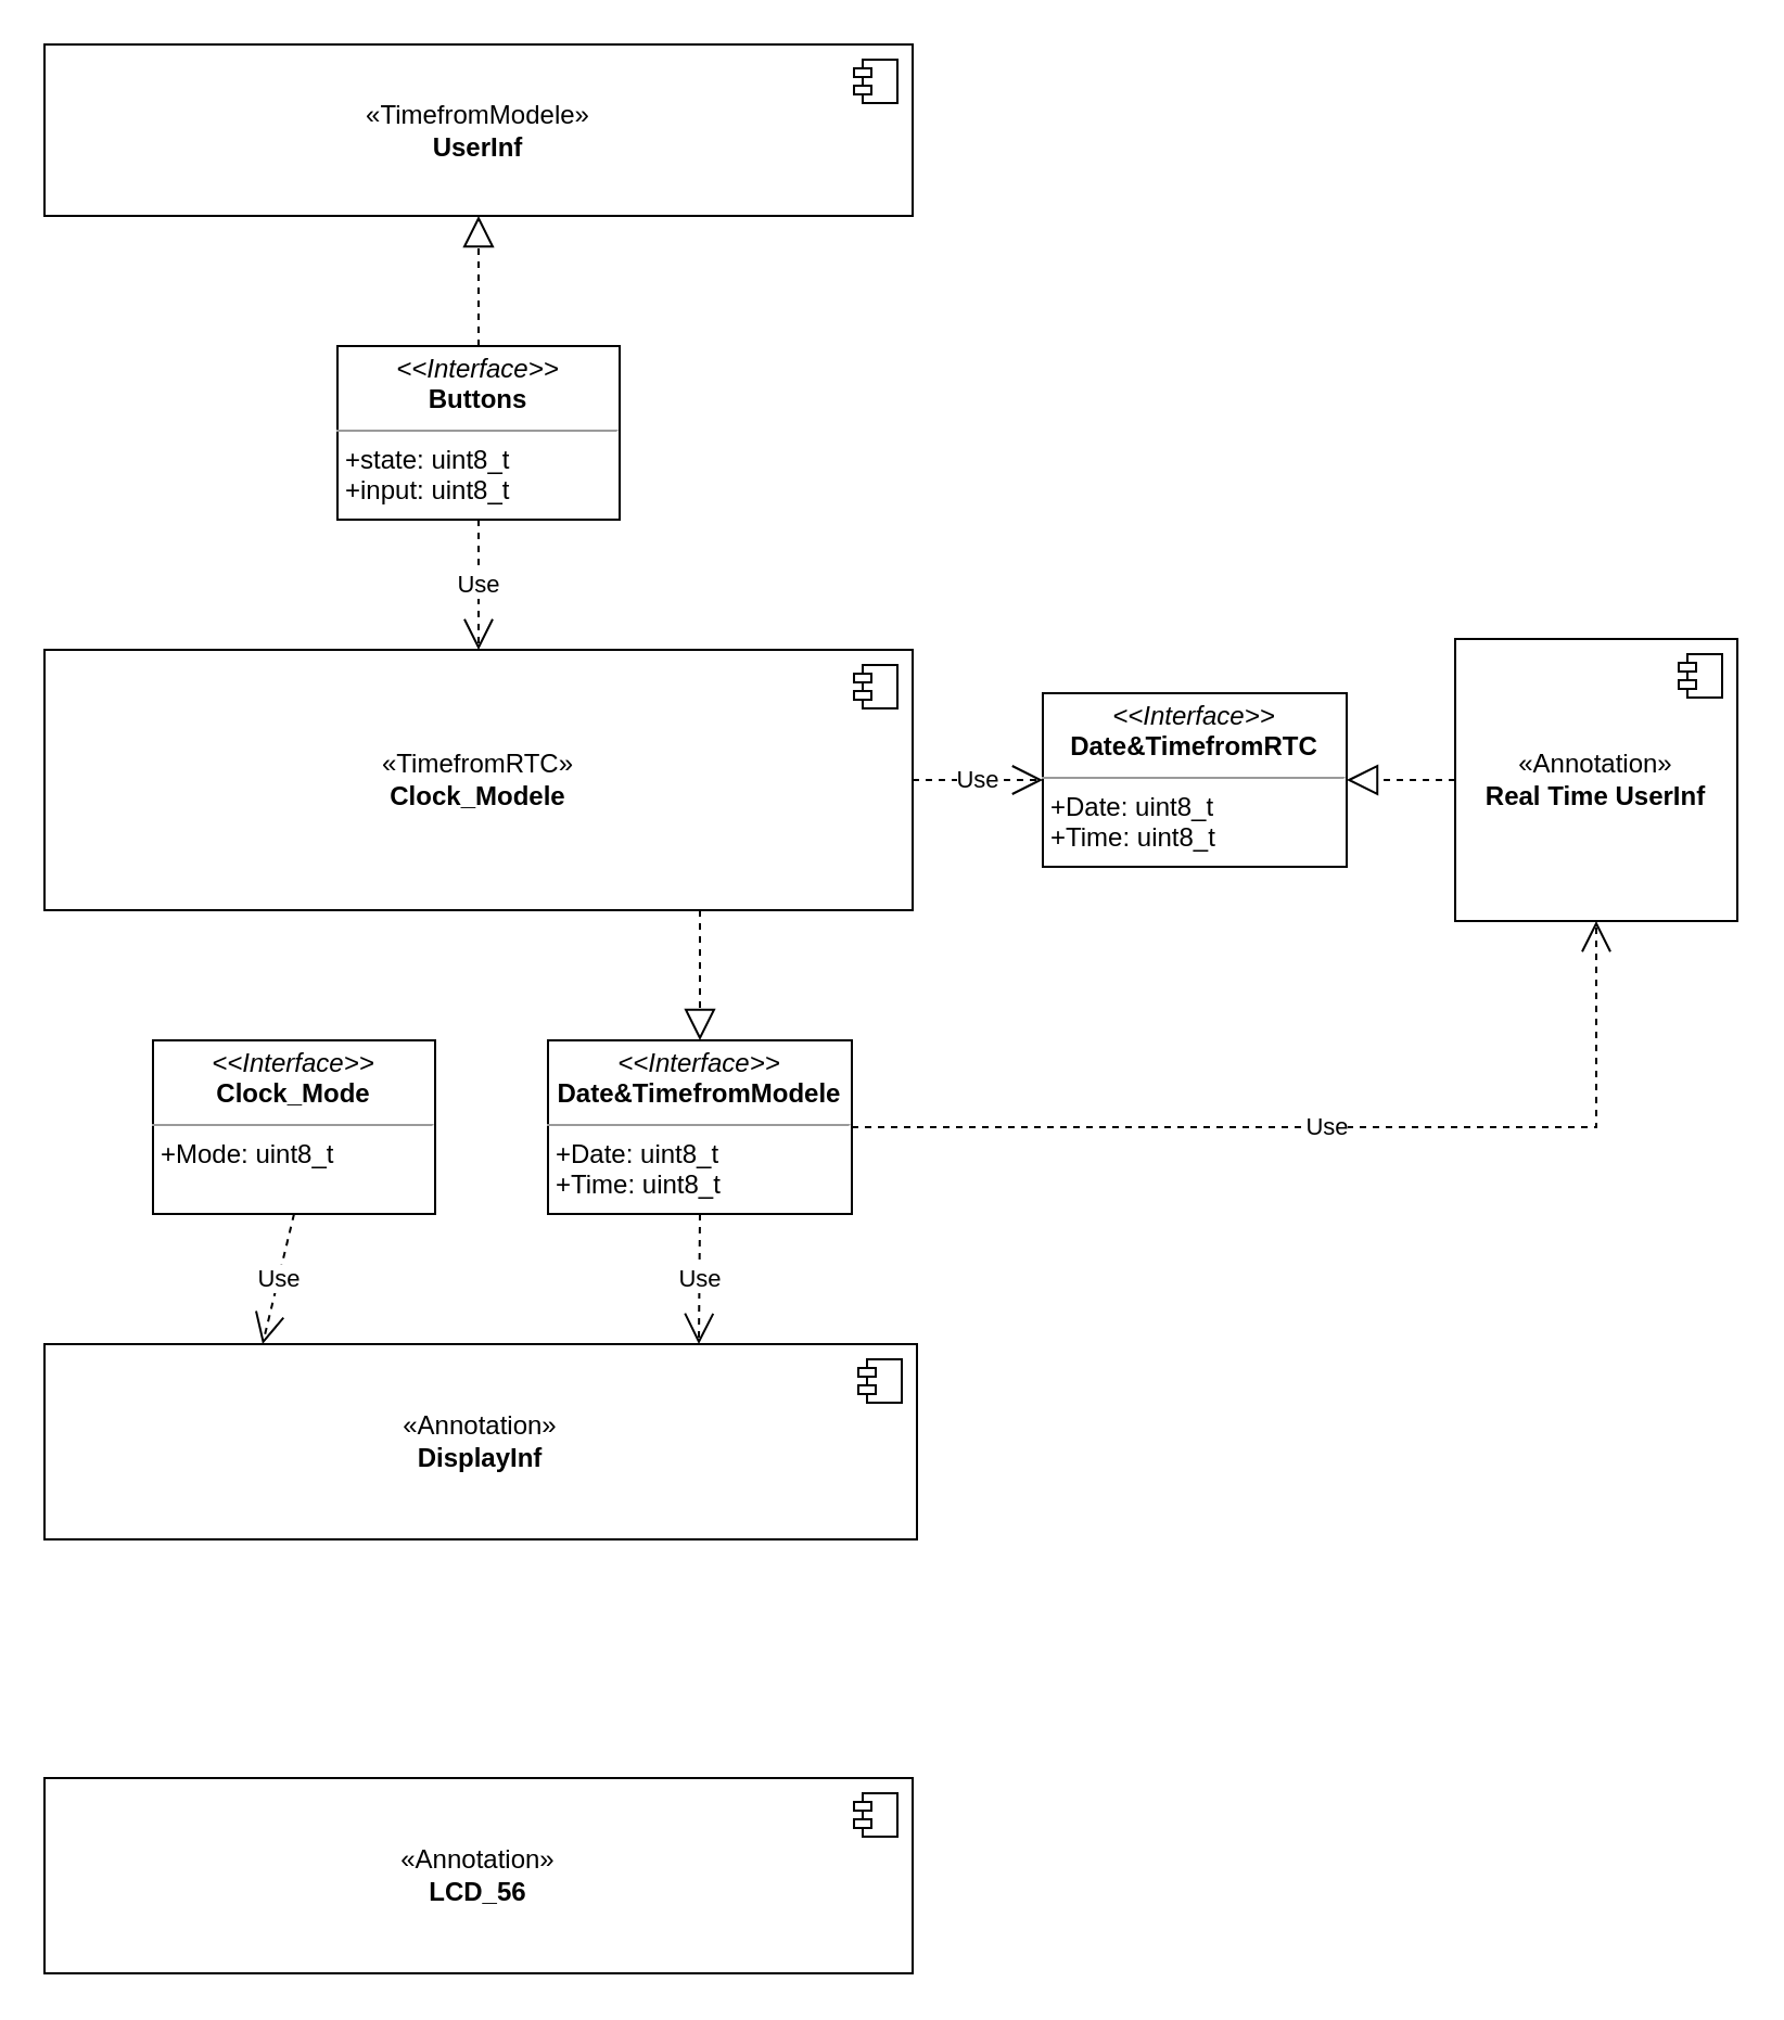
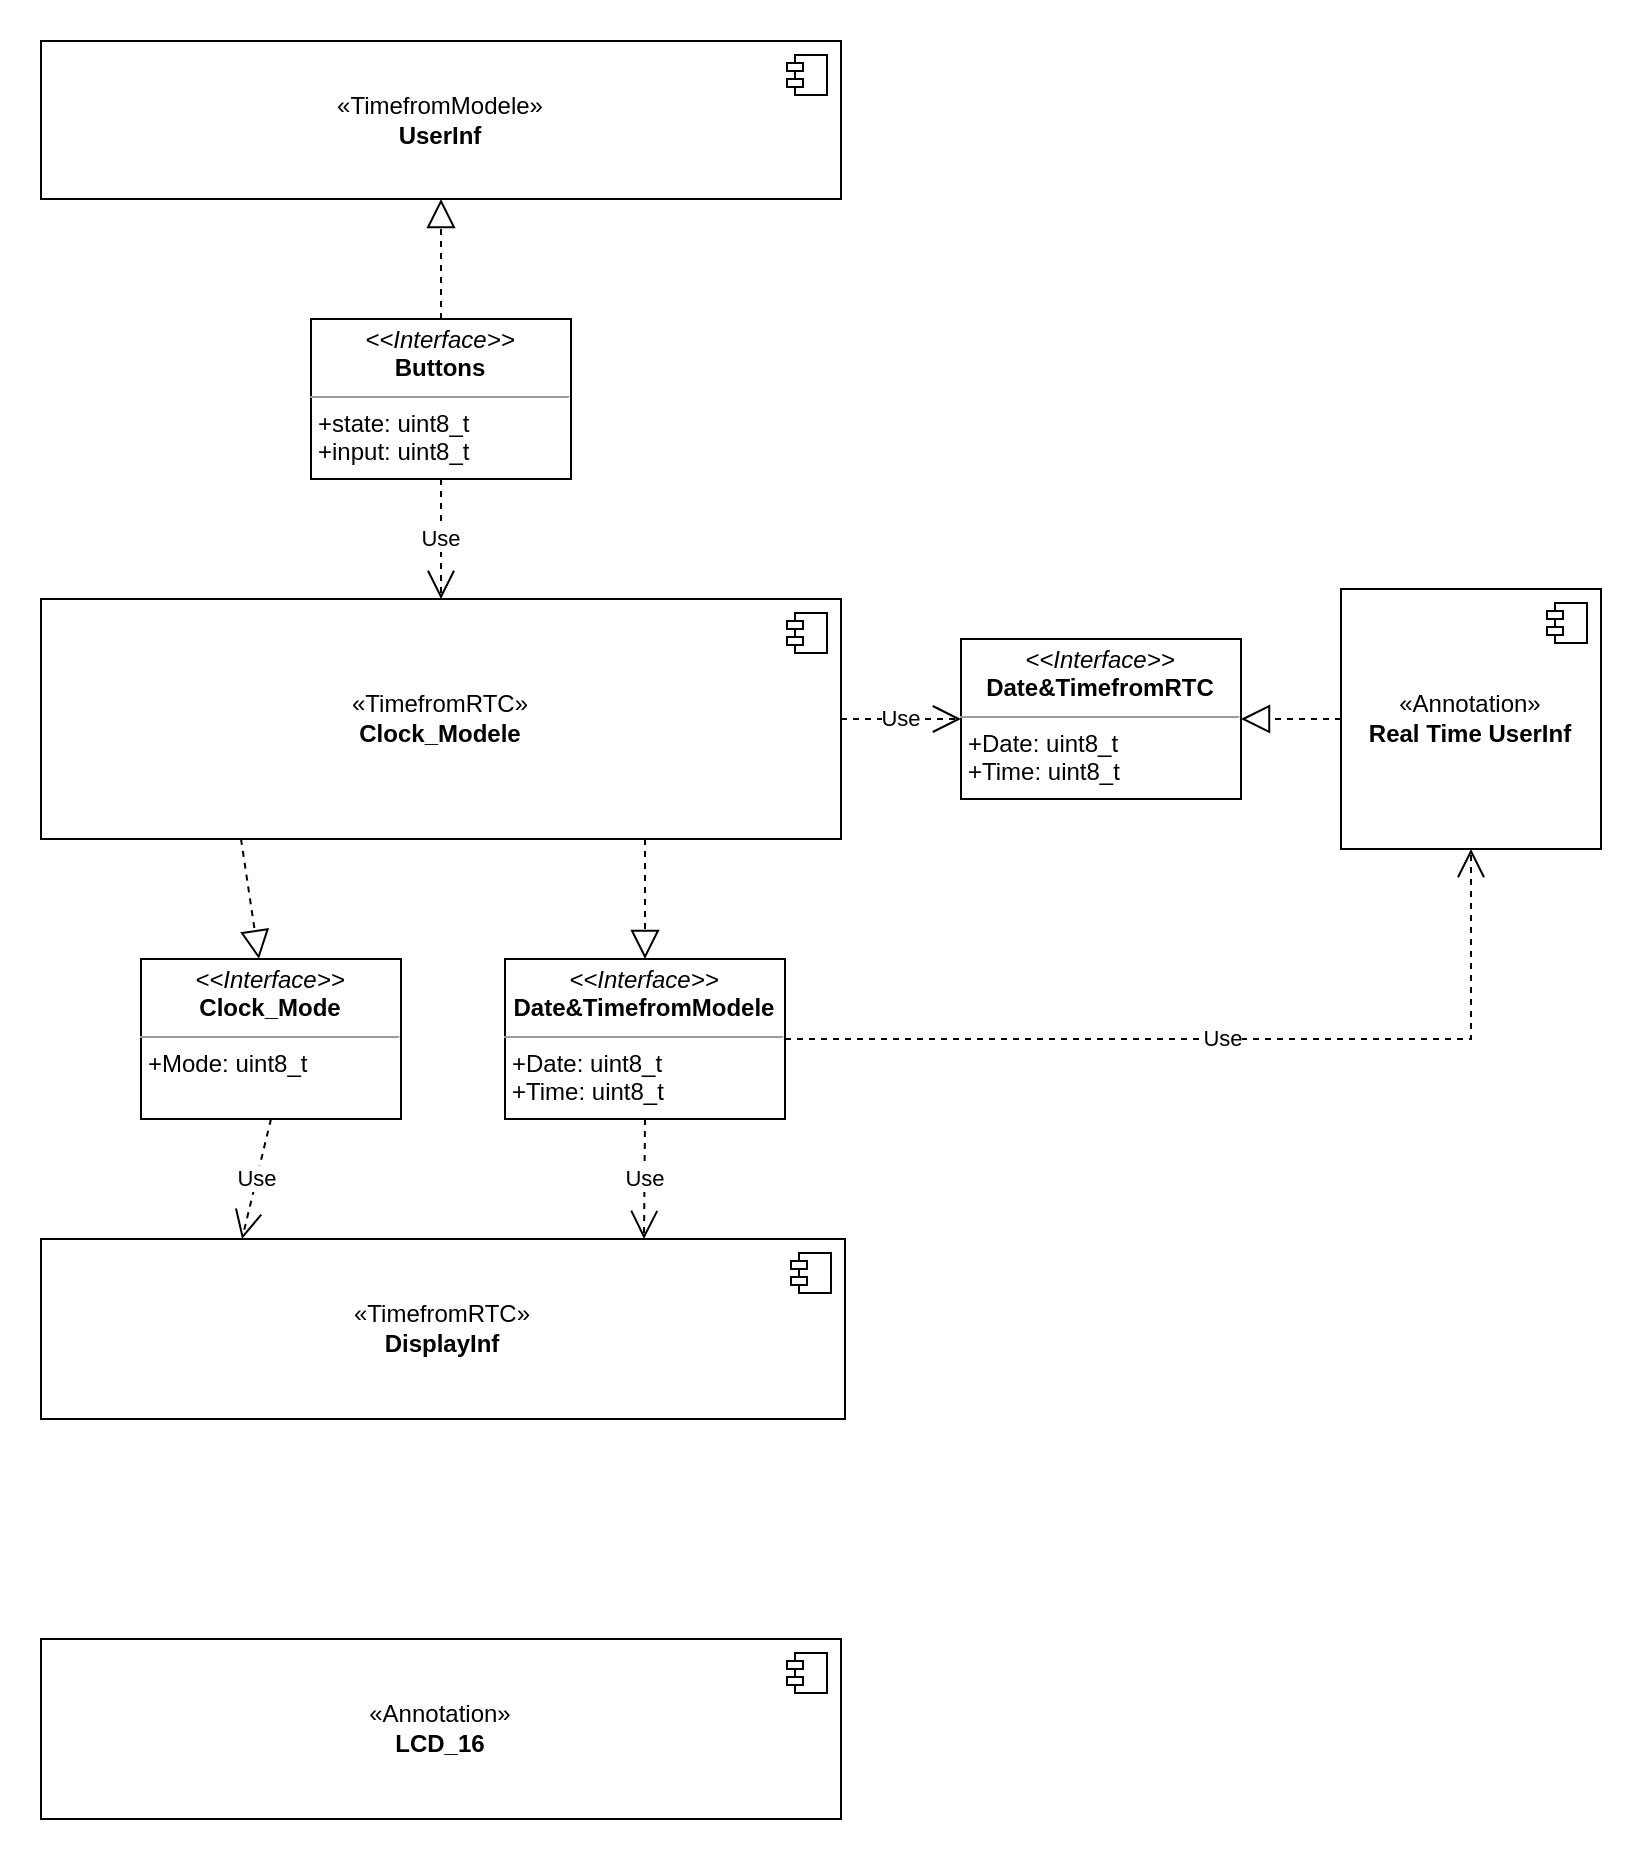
  <mxCell id="0" />
  <mxCell id="1" parent="0" />
  <mxCell id="2" value="«TimefromRTC»&lt;br&gt;&lt;b&gt;Clock_Modele&lt;/b&gt;" style="html=1;dropTarget=0;whiteSpace=wrap;" parent="1" vertex="1"><mxGeometry x="20" y="299" width="400" height="120" as="geometry" /></mxCell>
  <mxCell id="3" value="" style="shape=module;jettyWidth=8;jettyHeight=4;" parent="2" vertex="1"><mxGeometry x="1" width="20" height="20" relative="1" as="geometry"><mxPoint x="-27" y="7" as="offset" /></mxGeometry></mxCell>
- <mxCell id="4" value="«Annotation»&lt;br&gt;&lt;b&gt;DisplayInf&lt;br&gt;&lt;/b&gt;" style="html=1;dropTarget=0;whiteSpace=wrap;" parent="1" vertex="1"><mxGeometry x="20" y="619" width="402" height="90" as="geometry" /></mxCell>
+ <mxCell id="4" value="«TimefromRTC»&lt;br&gt;&lt;b&gt;DisplayInf&lt;br&gt;&lt;/b&gt;" style="html=1;dropTarget=0;whiteSpace=wrap;" parent="1" vertex="1"><mxGeometry x="20" y="619" width="402" height="90" as="geometry" /></mxCell>
  <mxCell id="5" value="" style="shape=module;jettyWidth=8;jettyHeight=4;" parent="4" vertex="1"><mxGeometry x="1" width="20" height="20" relative="1" as="geometry"><mxPoint x="-27" y="7" as="offset" /></mxGeometry></mxCell>
  <mxCell id="6" value="«Annotation»&lt;br&gt;&lt;b&gt;Real Time UserInf&lt;/b&gt;" style="html=1;dropTarget=0;whiteSpace=wrap;" parent="1" vertex="1"><mxGeometry x="670" y="294" width="130" height="130" as="geometry" /></mxCell>
  <mxCell id="7" value="" style="shape=module;jettyWidth=8;jettyHeight=4;" parent="6" vertex="1"><mxGeometry x="1" width="20" height="20" relative="1" as="geometry"><mxPoint x="-27" y="7" as="offset" /></mxGeometry></mxCell>
  <mxCell id="8" value="&lt;p style=&quot;margin:0px;margin-top:4px;text-align:center;&quot;&gt;&lt;i&gt;&amp;lt;&amp;lt;Interface&amp;gt;&amp;gt;&lt;/i&gt;&lt;br&gt;&lt;b style=&quot;border-color: var(--border-color);&quot;&gt;Date&amp;amp;TimefromRTC&lt;/b&gt;&lt;/p&gt;&lt;hr size=&quot;1&quot;&gt;&lt;p style=&quot;border-color: var(--border-color); margin: 0px 0px 0px 4px;&quot;&gt;+Date: uint8_t&lt;/p&gt;&lt;p style=&quot;border-color: var(--border-color); margin: 0px 0px 0px 4px;&quot;&gt;+Time: uint8_t&lt;/p&gt;" style="verticalAlign=top;align=left;overflow=fill;fontSize=12;fontFamily=Helvetica;html=1;whiteSpace=wrap;" parent="1" vertex="1"><mxGeometry x="480" y="319" width="140" height="80" as="geometry" /></mxCell>
  <mxCell id="9" value="Use" style="endArrow=open;endSize=12;dashed=1;html=1;rounded=0;exitX=1;exitY=0.5;exitDx=0;exitDy=0;entryX=0;entryY=0.5;entryDx=0;entryDy=0;" parent="1" source="2" target="8" edge="1"><mxGeometry width="160" relative="1" as="geometry"><mxPoint x="290" y="529" as="sourcePoint" /><mxPoint x="450" y="529" as="targetPoint" /></mxGeometry></mxCell>
  <mxCell id="10" value="" style="endArrow=block;dashed=1;endFill=0;endSize=12;html=1;rounded=0;exitX=0;exitY=0.5;exitDx=0;exitDy=0;entryX=1;entryY=0.5;entryDx=0;entryDy=0;" parent="1" source="6" target="8" edge="1"><mxGeometry width="160" relative="1" as="geometry"><mxPoint x="290" y="529" as="sourcePoint" /><mxPoint x="450" y="529" as="targetPoint" /></mxGeometry></mxCell>
  <mxCell id="11" value="«TimefromModele»&lt;br&gt;&lt;b&gt;UserInf&lt;/b&gt;" style="html=1;dropTarget=0;whiteSpace=wrap;" vertex="1" parent="1"><mxGeometry x="20" y="20" width="400" height="79" as="geometry" /></mxCell>
  <mxCell id="12" value="" style="shape=module;jettyWidth=8;jettyHeight=4;" vertex="1" parent="11"><mxGeometry x="1" width="20" height="20" relative="1" as="geometry"><mxPoint x="-27" y="7" as="offset" /></mxGeometry></mxCell>
  <mxCell id="13" value="&lt;p style=&quot;margin:0px;margin-top:4px;text-align:center;&quot;&gt;&lt;i&gt;&amp;lt;&amp;lt;Interface&amp;gt;&amp;gt;&lt;/i&gt;&lt;br&gt;&lt;b&gt;Buttons&lt;/b&gt;&lt;/p&gt;&lt;hr size=&quot;1&quot;&gt;&lt;p style=&quot;margin:0px;margin-left:4px;&quot;&gt;+state: uint8_t&lt;/p&gt;&lt;p style=&quot;margin:0px;margin-left:4px;&quot;&gt;+input: uint8_t&lt;/p&gt;" style="verticalAlign=top;align=left;overflow=fill;fontSize=12;fontFamily=Helvetica;html=1;whiteSpace=wrap;" vertex="1" parent="1"><mxGeometry x="155" y="159" width="130" height="80" as="geometry" /></mxCell>
  <mxCell id="14" value="" style="endArrow=block;dashed=1;endFill=0;endSize=12;html=1;rounded=0;exitX=0.5;exitY=0;exitDx=0;exitDy=0;" edge="1" parent="1" source="13" target="11"><mxGeometry width="160" relative="1" as="geometry"><mxPoint x="320" y="189" as="sourcePoint" /><mxPoint x="480" y="189" as="targetPoint" /></mxGeometry></mxCell>
  <mxCell id="15" value="Use" style="endArrow=open;endSize=12;dashed=1;html=1;rounded=0;exitX=0.5;exitY=1;exitDx=0;exitDy=0;entryX=0.5;entryY=0;entryDx=0;entryDy=0;" edge="1" parent="1" source="13" target="2"><mxGeometry width="160" relative="1" as="geometry"><mxPoint x="320" y="189" as="sourcePoint" /><mxPoint x="480" y="189" as="targetPoint" /></mxGeometry></mxCell>
  <mxCell id="16" value="&lt;p style=&quot;margin:0px;margin-top:4px;text-align:center;&quot;&gt;&lt;i&gt;&amp;lt;&amp;lt;Interface&amp;gt;&amp;gt;&lt;/i&gt;&lt;br&gt;&lt;b&gt;Date&amp;amp;TimefromModele&lt;/b&gt;&lt;/p&gt;&lt;hr size=&quot;1&quot;&gt;&lt;p style=&quot;margin:0px;margin-left:4px;&quot;&gt;+Date: uint8_t&lt;/p&gt;&lt;p style=&quot;margin:0px;margin-left:4px;&quot;&gt;+Time: uint8_t&lt;/p&gt;" style="verticalAlign=top;align=left;overflow=fill;fontSize=12;fontFamily=Helvetica;html=1;whiteSpace=wrap;" vertex="1" parent="1"><mxGeometry x="252" y="479" width="140" height="80" as="geometry" /></mxCell>
  <mxCell id="17" value="Use" style="endArrow=open;endSize=12;dashed=1;html=1;rounded=0;exitX=1;exitY=0.5;exitDx=0;exitDy=0;entryX=0.5;entryY=1;entryDx=0;entryDy=0;" edge="1" parent="1" source="16" target="6"><mxGeometry width="160" relative="1" as="geometry"><mxPoint x="320" y="289" as="sourcePoint" /><mxPoint x="480" y="289" as="targetPoint" /><Array as="points"><mxPoint x="735" y="519" /></Array></mxGeometry></mxCell>
  <mxCell id="18" value="Use" style="endArrow=open;endSize=12;dashed=1;html=1;rounded=0;exitX=0.5;exitY=1;exitDx=0;exitDy=0;entryX=0.75;entryY=0;entryDx=0;entryDy=0;" edge="1" parent="1" source="16" target="4"><mxGeometry width="160" relative="1" as="geometry"><mxPoint x="320" y="489" as="sourcePoint" /><mxPoint x="480" y="489" as="targetPoint" /></mxGeometry></mxCell>
  <mxCell id="19" value="" style="endArrow=block;dashed=1;endFill=0;endSize=12;html=1;rounded=0;exitX=0.75;exitY=1;exitDx=0;exitDy=0;entryX=0.5;entryY=0;entryDx=0;entryDy=0;" edge="1" parent="1" target="16"><mxGeometry width="160" relative="1" as="geometry"><mxPoint x="322" y="419" as="sourcePoint" /><mxPoint x="315" y="479" as="targetPoint" /></mxGeometry></mxCell>
- <mxCell id="20" value="«Annotation»&lt;br&gt;&lt;b&gt;LCD_56&lt;br&gt;&lt;/b&gt;" style="html=1;dropTarget=0;whiteSpace=wrap;" vertex="1" parent="1"><mxGeometry x="20" y="819" width="400" height="90" as="geometry" /></mxCell>
+ <mxCell id="20" value="«Annotation»&lt;br&gt;&lt;b&gt;LCD_16&lt;br&gt;&lt;/b&gt;" style="html=1;dropTarget=0;whiteSpace=wrap;" vertex="1" parent="1"><mxGeometry x="20" y="819" width="400" height="90" as="geometry" /></mxCell>
  <mxCell id="21" value="" style="shape=module;jettyWidth=8;jettyHeight=4;" vertex="1" parent="20"><mxGeometry x="1" width="20" height="20" relative="1" as="geometry"><mxPoint x="-27" y="7" as="offset" /></mxGeometry></mxCell>
  <mxCell id="22" value="&lt;p style=&quot;margin:0px;margin-top:4px;text-align:center;&quot;&gt;&lt;i&gt;&amp;lt;&amp;lt;Interface&amp;gt;&amp;gt;&lt;/i&gt;&lt;br&gt;&lt;b&gt;Clock_Mode&lt;/b&gt;&lt;/p&gt;&lt;hr size=&quot;1&quot;&gt;&lt;p style=&quot;margin:0px;margin-left:4px;&quot;&gt;&lt;span style=&quot;background-color: initial;&quot;&gt;+Mode: uint8_t&lt;/span&gt;&lt;br&gt;&lt;/p&gt;" style="verticalAlign=top;align=left;overflow=fill;fontSize=12;fontFamily=Helvetica;html=1;whiteSpace=wrap;" vertex="1" parent="1"><mxGeometry x="70" y="479" width="130" height="80" as="geometry" /></mxCell>
  <mxCell id="23" value="Use" style="endArrow=open;endSize=12;dashed=1;html=1;rounded=0;exitX=0.5;exitY=1;exitDx=0;exitDy=0;entryX=0.25;entryY=0;entryDx=0;entryDy=0;" edge="1" parent="1" source="22" target="4"><mxGeometry width="160" relative="1" as="geometry"><mxPoint x="320" y="489" as="sourcePoint" /><mxPoint x="480" y="489" as="targetPoint" /></mxGeometry></mxCell>
+ <mxCell id="24" value="" style="endArrow=block;dashed=1;endFill=0;endSize=12;html=1;rounded=0;exitX=0.25;exitY=1;exitDx=0;exitDy=0;" edge="1" parent="1" source="2" target="22"><mxGeometry width="160" relative="1" as="geometry"><mxPoint x="320" y="489" as="sourcePoint" /><mxPoint x="480" y="489" as="targetPoint" /></mxGeometry></mxCell>
